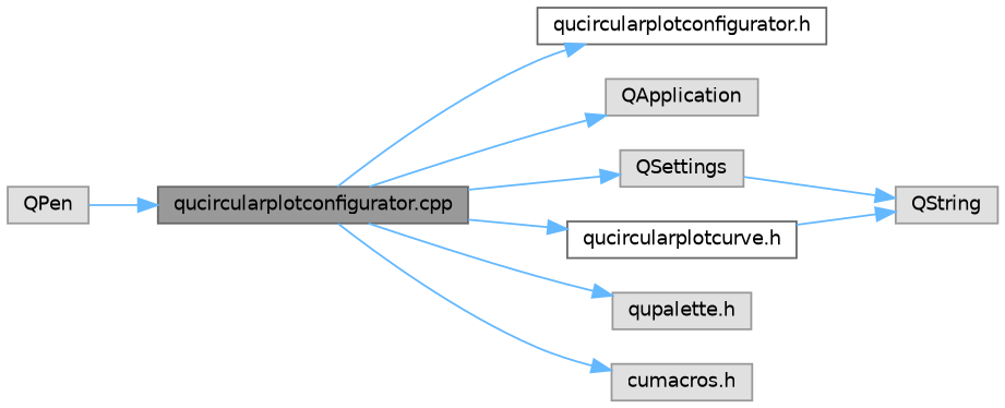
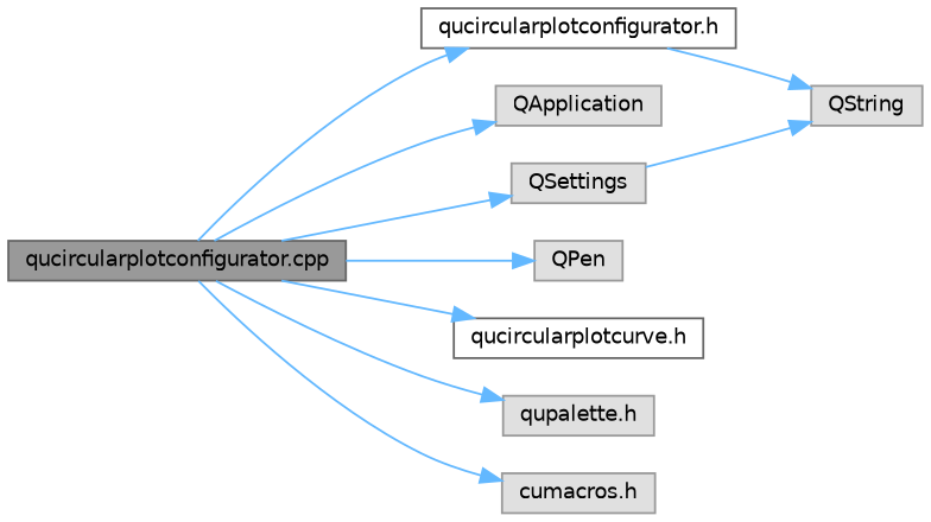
  digraph {
    rankdir=LR
    node [color=grey60 fillcolor="#E0E0E0" fontname=Helvetica fontsize=10 shape=box style=filled]
    edge [color=steelblue1 fontname=Helvetica fontsize=10 labelfontname=Helvetica labelfontsize=10 style=solid]
    n1 [color=gray40 fillcolor=grey60 fontcolor=black height=0.2 label="qucircularplotconfigurator.cpp" width=0.4]
    n2 [color=grey40 fillcolor=white height=0.2 label="qucircularplotconfigurator.h" width=0.4]
    n3 [height=0.2 label=QApplication width=0.4]
    n4 [height=0.2 label=QSettings width=0.4]
    n5 [height=0.2 label=QPen width=0.4]
    n6 [color=grey40 fillcolor=white height=0.2 label="qucircularplotcurve.h" width=0.4]
    n7 [height=0.2 label="qupalette.h" width=0.4]
    n8 [height=0.2 label="cumacros.h" width=0.4]
    n9 [height=0.2 label=QString width=0.4]
    n1 -> n2
    n1 -> n3
    n1 -> n4
-   n5 -> n1
+   n1 -> n5
    n1 -> n6
    n1 -> n7
    n1 -> n8
-   n6 -> n9
+   n2 -> n9
    n4 -> n9
  }
